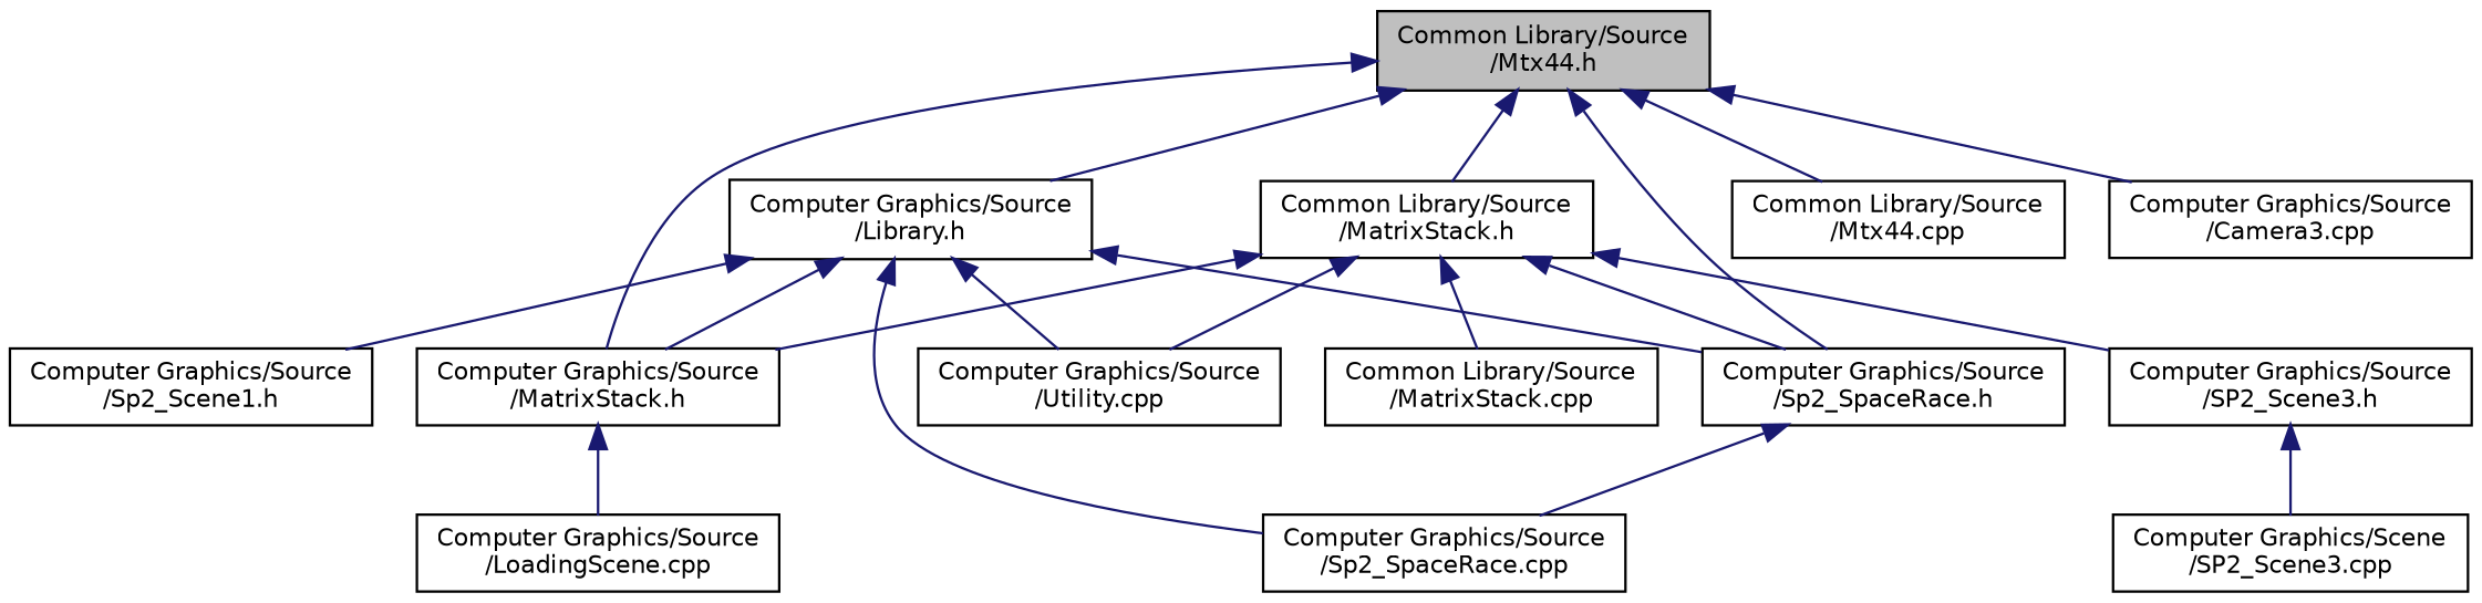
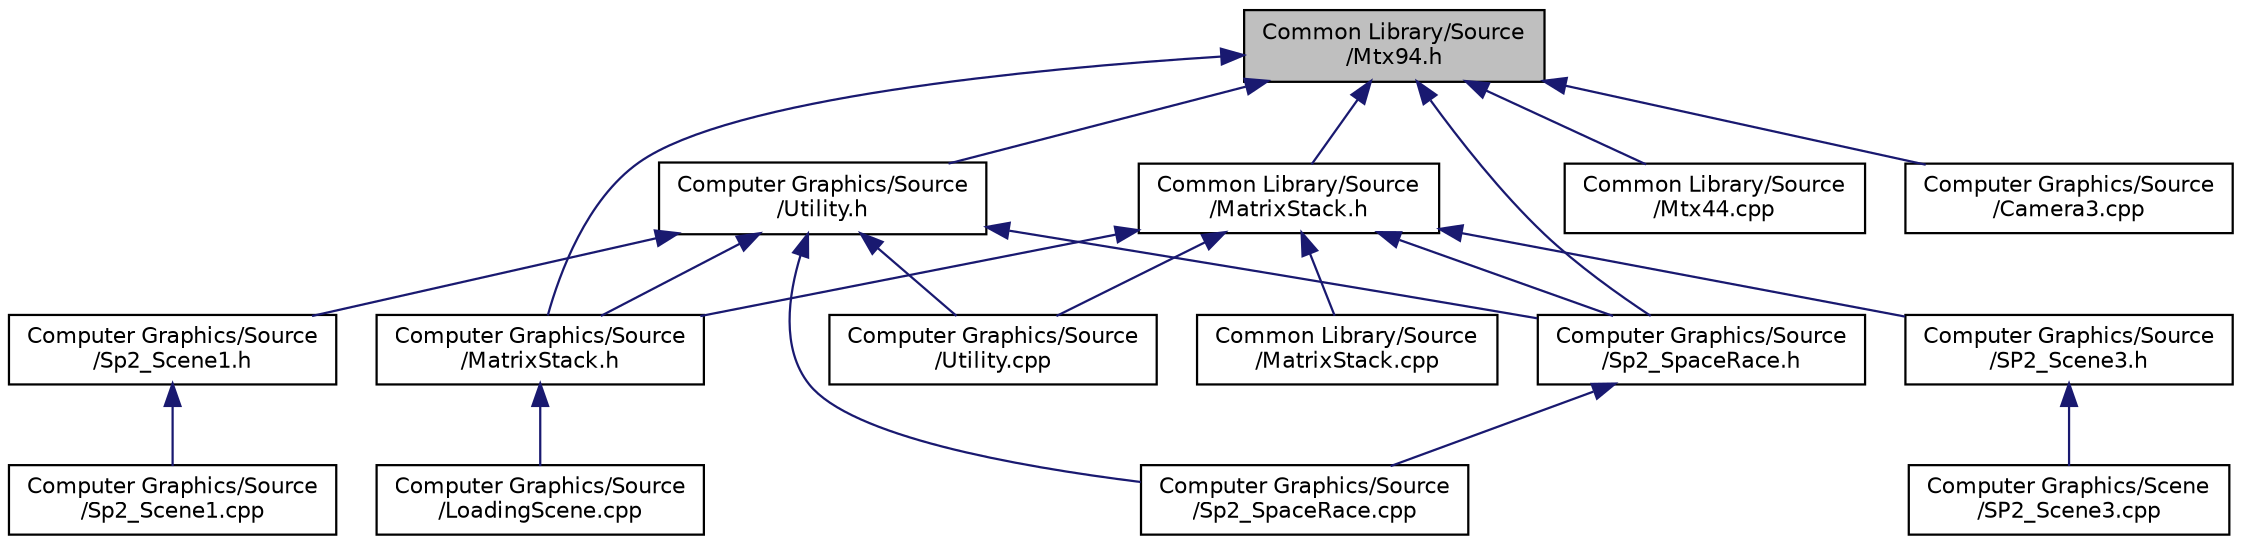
  digraph {
    node [color=black fontname=Helvetica fontsize=10 shape=record]
    edge [color=midnightblue dir=back fontname=Helvetica fontsize=10 labelfontname=Helvetica labelfontsize=10 style=solid]
-   n1 [fillcolor=grey75 fontcolor=black height=0.2 label="Common Library/Source\l/Mtx44.h" style=filled width=0.4]
+   n1 [fillcolor=grey75 fontcolor=black height=0.2 label="Common Library/Source\l/Mtx94.h" style=filled width=0.4]
    n2 [height=0.2 label="Common Library/Source\l/MatrixStack.h" width=0.4]
    n3 [height=0.2 label="Computer Graphics/Source\l/MatrixStack.h" width=0.4]
    n4 [height=0.2 label="Computer Graphics/Source\l/Sp2_SpaceRace.h" width=0.4]
    n5 [height=0.2 label="Common Library/Source\l/Mtx44.cpp" width=0.4]
    n6 [height=0.2 label="Computer Graphics/Source\l/Camera3.cpp" width=0.4]
-   n7 [height=0.2 label="Computer Graphics/Source\l/Library.h" width=0.4]
+   n7 [height=0.2 label="Computer Graphics/Source\l/Utility.h" width=0.4]
    n8 [height=0.2 label="Computer Graphics/Source\l/SP2_Scene3.h" width=0.4]
    n9 [height=0.2 label="Common Library/Source\l/MatrixStack.cpp" width=0.4]
    n10 [height=0.2 label="Computer Graphics/Source\l/Utility.cpp" width=0.4]
    n11 [height=0.2 label="Computer Graphics/Source\l/LoadingScene.cpp" width=0.4]
    n12 [height=0.2 label="Computer Graphics/Source\l/Sp2_Scene1.h" width=0.4]
+   n13 [height=0.2 label="Computer Graphics/Source\l/Sp2_Scene1.cpp" width=0.4]
    n14 [height=0.2 label="Computer Graphics/Scene\l/SP2_Scene3.cpp" width=0.4]
    n15 [height=0.2 label="Computer Graphics/Source\l/Sp2_SpaceRace.cpp" width=0.4]
    n1 -> n2
    n1 -> n3
    n1 -> n4
    n1 -> n5
    n1 -> n6
    n1 -> n7
    n2 -> n3
    n2 -> n4
    n2 -> n8
    n2 -> n9
    n2 -> n10
    n3 -> n11
    n4 -> n15
    n7 -> n3
    n7 -> n4
    n7 -> n10
    n7 -> n12
    n7 -> n15
    n8 -> n14
+   n12 -> n13
  }
